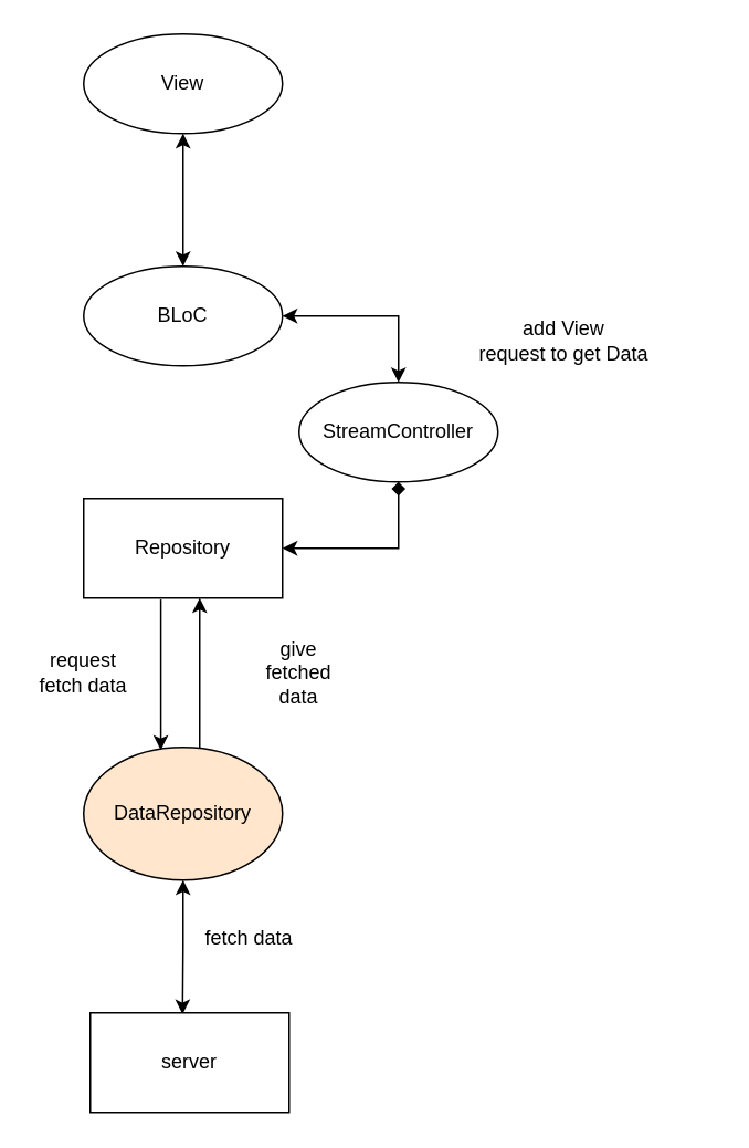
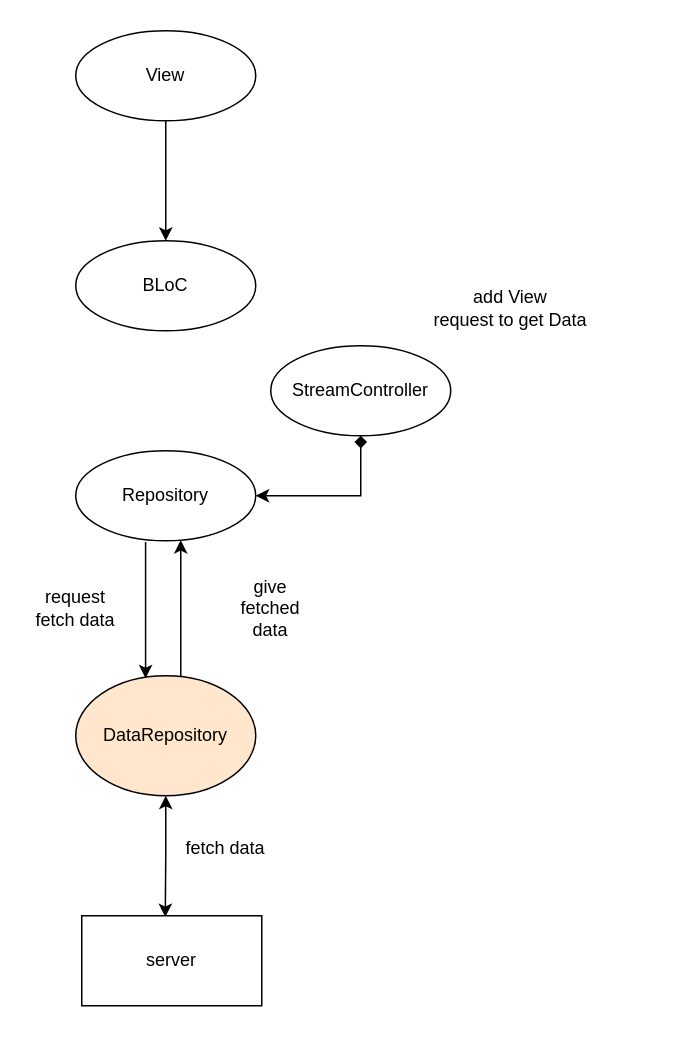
  <mxCell id="0" />
  <mxCell id="1" parent="0" />
  <mxCell id="2" value="" style="edgeStyle=orthogonalEdgeStyle;rounded=0;orthogonalLoop=1;jettySize=auto;html=1;strokeColor=default;strokeWidth=1;startArrow=none;startFill=0;" edge="1" parent="1" source="4" target="6"><mxGeometry relative="1" as="geometry"><Array as="points"><mxPoint x="120" y="430" /><mxPoint x="120" y="430" /></Array></mxGeometry></mxCell>
  <mxCell id="3" style="edgeStyle=orthogonalEdgeStyle;rounded=0;orthogonalLoop=1;jettySize=auto;html=1;exitX=0.5;exitY=1;exitDx=0;exitDy=0;entryX=0.464;entryY=0.015;entryDx=0;entryDy=0;entryPerimeter=0;startArrow=classic;startFill=1;strokeColor=default;strokeWidth=1;" edge="1" parent="1" source="4" target="16"><mxGeometry relative="1" as="geometry" /></mxCell>
  <mxCell id="4" value="DataRepository" style="ellipse;whiteSpace=wrap;html=1;fillColor=#ffe6cc;" vertex="1" parent="1"><mxGeometry x="50" y="450" width="120" height="80" as="geometry" /></mxCell>
  <mxCell id="5" style="edgeStyle=orthogonalEdgeStyle;rounded=0;orthogonalLoop=1;jettySize=auto;html=1;entryX=0.5;entryY=1;entryDx=0;entryDy=0;startArrow=classic;startFill=1;strokeColor=default;strokeWidth=1;endArrow=diamond;" edge="1" parent="1" source="6" target="11"><mxGeometry relative="1" as="geometry" /></mxCell>
- <mxCell id="6" value="Repository" style="whiteSpace=wrap;html=1;rounded=0;" vertex="1" parent="1"><mxGeometry x="50" y="300" width="120" height="60" as="geometry" /></mxCell>
- <mxCell id="7" value="" style="edgeStyle=orthogonalEdgeStyle;rounded=0;orthogonalLoop=1;jettySize=auto;html=1;startArrow=classic;startFill=1;strokeColor=default;strokeWidth=1;" edge="1" parent="1" source="8" target="9"><mxGeometry relative="1" as="geometry" /></mxCell>
+ <mxCell id="6" value="Repository" style="ellipse;whiteSpace=wrap;html=1;" vertex="1" parent="1"><mxGeometry x="50" y="300" width="120" height="60" as="geometry" /></mxCell>
+ <mxCell id="7" value="" style="edgeStyle=orthogonalEdgeStyle;rounded=0;orthogonalLoop=1;jettySize=auto;html=1;startArrow=classic;startFill=1;strokeColor=default;strokeWidth=1;endArrow=none;" edge="1" parent="1" source="8" target="9"><mxGeometry relative="1" as="geometry" /></mxCell>
  <mxCell id="8" value="BLoC" style="ellipse;whiteSpace=wrap;html=1;" vertex="1" parent="1"><mxGeometry x="50" y="160" width="120" height="60" as="geometry" /></mxCell>
  <mxCell id="9" value="View" style="ellipse;whiteSpace=wrap;html=1;" vertex="1" parent="1"><mxGeometry x="50" y="20" width="120" height="60" as="geometry" /></mxCell>
- <mxCell id="10" style="edgeStyle=orthogonalEdgeStyle;rounded=0;orthogonalLoop=1;jettySize=auto;html=1;entryX=1;entryY=0.5;entryDx=0;entryDy=0;startArrow=classic;startFill=1;strokeColor=default;strokeWidth=1;exitX=0.5;exitY=0;exitDx=0;exitDy=0;" edge="1" parent="1" source="11" target="8"><mxGeometry relative="1" as="geometry" /></mxCell>
  <mxCell id="11" value="StreamController" style="ellipse;whiteSpace=wrap;html=1;" vertex="1" parent="1"><mxGeometry x="180" y="230" width="120" height="60" as="geometry" /></mxCell>
  <mxCell id="12" value="add View&lt;br&gt;request to get Data" style="text;html=1;strokeColor=none;fillColor=none;align=center;verticalAlign=middle;whiteSpace=wrap;rounded=0;" vertex="1" parent="1"><mxGeometry x="250" y="190" width="180" height="30" as="geometry" /></mxCell>
  <mxCell id="13" value="give fetched data" style="text;html=1;strokeColor=none;fillColor=none;align=center;verticalAlign=middle;whiteSpace=wrap;rounded=0;" vertex="1" parent="1"><mxGeometry x="150" y="390" width="60" height="30" as="geometry" /></mxCell>
  <mxCell id="14" value="" style="endArrow=classic;html=1;rounded=0;strokeColor=default;strokeWidth=1;entryX=0.388;entryY=0.021;entryDx=0;entryDy=0;entryPerimeter=0;exitX=0.388;exitY=1.015;exitDx=0;exitDy=0;exitPerimeter=0;" edge="1" parent="1" source="6" target="4"><mxGeometry width="50" height="50" relative="1" as="geometry"><mxPoint x="80" y="430" as="sourcePoint" /><mxPoint x="130" y="380" as="targetPoint" /></mxGeometry></mxCell>
  <mxCell id="15" value="request fetch data" style="text;html=1;strokeColor=none;fillColor=none;align=center;verticalAlign=middle;whiteSpace=wrap;rounded=0;" vertex="1" parent="1"><mxGeometry x="20" y="390" width="60" height="30" as="geometry" /></mxCell>
  <mxCell id="16" value="server" style="rounded=0;whiteSpace=wrap;html=1;" vertex="1" parent="1"><mxGeometry x="54" y="610" width="120" height="60" as="geometry" /></mxCell>
  <mxCell id="17" value="fetch data" style="text;html=1;strokeColor=none;fillColor=none;align=center;verticalAlign=middle;whiteSpace=wrap;rounded=0;" vertex="1" parent="1"><mxGeometry x="120" y="550" width="60" height="30" as="geometry" /></mxCell>
